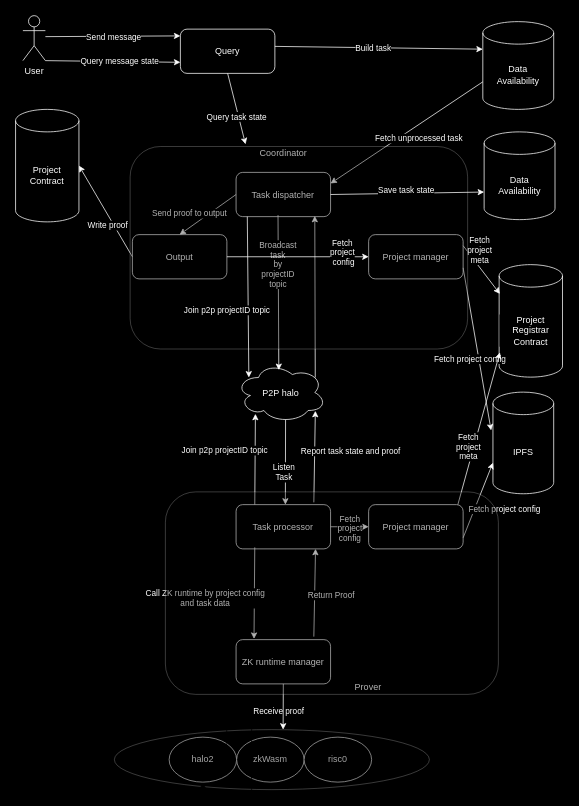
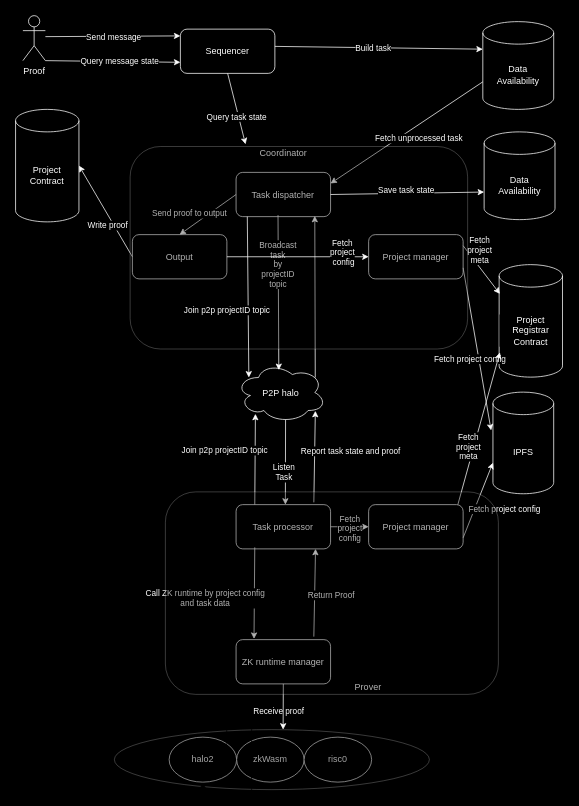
  <mxCell id="0" />
  <mxCell id="1" parent="0" />
- <mxCell id="2" value="User" style="shape=umlActor;verticalLabelPosition=bottom;verticalAlign=top;html=1;outlineConnect=0;strokeColor=#FFFFFF;fillColor=#000000;fontColor=#FFFFFF;labelBackgroundColor=#000000;" parent="1" vertex="1"><mxGeometry x="30" y="20" width="30" height="60" as="geometry" /></mxCell>
- <mxCell id="3" value="Query" style="rounded=1;whiteSpace=wrap;html=1;fontColor=#FFFFFF;labelBackgroundColor=#000000;fillColor=#000000;strokeColor=#FFFFFF;" parent="1" vertex="1"><mxGeometry x="240" y="38" width="126" height="59" as="geometry" /></mxCell>
+ <mxCell id="2" value="Proof" style="shape=umlActor;verticalLabelPosition=bottom;verticalAlign=top;html=1;outlineConnect=0;strokeColor=#FFFFFF;fillColor=#000000;fontColor=#FFFFFF;labelBackgroundColor=#000000;" parent="1" vertex="1"><mxGeometry x="30" y="20" width="30" height="60" as="geometry" /></mxCell>
+ <mxCell id="3" value="Sequencer" style="rounded=1;whiteSpace=wrap;html=1;fontColor=#FFFFFF;labelBackgroundColor=#000000;fillColor=#000000;strokeColor=#FFFFFF;" parent="1" vertex="1"><mxGeometry x="240" y="38" width="126" height="59" as="geometry" /></mxCell>
  <mxCell id="4" value="" style="endArrow=classic;html=1;rounded=0;strokeColor=#FFFFFF;fontColor=#FFFFFF;labelBackgroundColor=#000000;entryX=0;entryY=0.153;entryDx=0;entryDy=0;entryPerimeter=0;" parent="1" target="3" edge="1"><mxGeometry width="50" height="50" relative="1" as="geometry"><mxPoint x="60" y="48" as="sourcePoint" /><mxPoint x="220" y="48" as="targetPoint" /></mxGeometry></mxCell>
  <mxCell id="5" value="&lt;font style=&quot;&quot;&gt;Send message&lt;/font&gt;" style="edgeLabel;html=1;align=center;verticalAlign=middle;resizable=0;points=[];fontColor=#FFFFFF;labelBackgroundColor=#000000;" parent="4" vertex="1" connectable="0"><mxGeometry y="-1" relative="1" as="geometry"><mxPoint as="offset" /></mxGeometry></mxCell>
  <mxCell id="6" value="Data &lt;br&gt;Availability" style="shape=cylinder3;whiteSpace=wrap;html=1;boundedLbl=1;backgroundOutline=1;size=15;fontColor=#FFFFFF;labelBackgroundColor=#000000;strokeColor=#FFFFFF;fillColor=#000000;" parent="1" vertex="1"><mxGeometry x="643.25" y="28" width="94.5" height="117" as="geometry" /></mxCell>
  <mxCell id="7" value="" style="endArrow=classic;html=1;rounded=0;exitX=1;exitY=1;exitDx=0;exitDy=0;exitPerimeter=0;fontColor=#FFFFFF;labelBackgroundColor=#000000;strokeColor=#FFFFFF;entryX=0;entryY=0.75;entryDx=0;entryDy=0;" parent="1" edge="1"><mxGeometry width="50" height="50" relative="1" as="geometry"><mxPoint x="60" y="80" as="sourcePoint" /><mxPoint x="240" y="82.25" as="targetPoint" /></mxGeometry></mxCell>
  <mxCell id="8" value="Query message state" style="edgeLabel;html=1;align=center;verticalAlign=middle;resizable=0;points=[];fontColor=#FFFFFF;labelBackgroundColor=#000000;" parent="7" vertex="1" connectable="0"><mxGeometry x="-0.247" relative="1" as="geometry"><mxPoint x="31" as="offset" /></mxGeometry></mxCell>
  <mxCell id="9" value="Task dispatcher" style="rounded=1;whiteSpace=wrap;html=1;fontColor=#FFFFFF;labelBackgroundColor=#000000;strokeColor=#FFFFFF;fillColor=#000000;" parent="1" vertex="1"><mxGeometry x="314.25" y="229" width="126" height="59" as="geometry" /></mxCell>
  <mxCell id="10" value="" style="endArrow=classic;html=1;rounded=0;entryX=1;entryY=0.25;entryDx=0;entryDy=0;exitX=0;exitY=0;exitDx=0;exitDy=80.25;exitPerimeter=0;fontColor=#FFFFFF;labelBackgroundColor=#000000;strokeColor=#FFFFFF;" parent="1" source="6" target="9" edge="1"><mxGeometry width="50" height="50" relative="1" as="geometry"><mxPoint x="710" y="492" as="sourcePoint" /><mxPoint x="430" y="343.75" as="targetPoint" /></mxGeometry></mxCell>
  <mxCell id="11" value="Fetch&amp;nbsp;unprocessed task" style="edgeLabel;html=1;align=center;verticalAlign=middle;resizable=0;points=[];fontColor=#FFFFFF;labelBackgroundColor=#000000;" parent="10" vertex="1" connectable="0"><mxGeometry x="0.167" relative="1" as="geometry"><mxPoint x="32" y="-4" as="offset" /></mxGeometry></mxCell>
  <mxCell id="12" value="P2P halo" style="ellipse;shape=cloud;whiteSpace=wrap;html=1;fontColor=#FFFFFF;labelBackgroundColor=#000000;fillColor=#000000;strokeColor=#FFFFFF;" parent="1" vertex="1"><mxGeometry x="314.25" y="482.5" width="120" height="80" as="geometry" /></mxCell>
  <mxCell id="13" value="" style="endArrow=classic;html=1;rounded=0;entryX=0.475;entryY=0.125;entryDx=0;entryDy=0;entryPerimeter=0;exitX=0.444;exitY=0.966;exitDx=0;exitDy=0;exitPerimeter=0;fontColor=#FFFFFF;labelBackgroundColor=#000000;strokeColor=#FFFFFF;" parent="1" source="9" target="12" edge="1"><mxGeometry width="50" height="50" relative="1" as="geometry"><mxPoint x="228" y="243" as="sourcePoint" /><mxPoint x="350" y="562" as="targetPoint" /></mxGeometry></mxCell>
  <mxCell id="14" value="Broadcast&lt;br&gt;task&lt;br&gt;by&lt;br&gt;projectID&lt;br&gt;topic" style="edgeLabel;html=1;align=center;verticalAlign=middle;resizable=0;points=[];fontColor=#FFFFFF;labelBackgroundColor=#000000;" parent="13" vertex="1" connectable="0"><mxGeometry x="0.021" relative="1" as="geometry"><mxPoint x="-1" y="-39" as="offset" /></mxGeometry></mxCell>
  <mxCell id="15" value="" style="endArrow=classic;html=1;rounded=0;exitX=0.88;exitY=0.25;exitDx=0;exitDy=0;exitPerimeter=0;entryX=0.833;entryY=0.983;entryDx=0;entryDy=0;entryPerimeter=0;fontColor=#FFFFFF;labelBackgroundColor=#000000;strokeColor=#FFFFFF;" parent="1" source="12" target="9" edge="1"><mxGeometry width="50" height="50" relative="1" as="geometry"><mxPoint x="389" y="478" as="sourcePoint" /><mxPoint x="280" y="252" as="targetPoint" /></mxGeometry></mxCell>
  <mxCell id="16" value="Receive proof" style="edgeLabel;html=1;align=center;verticalAlign=middle;resizable=0;points=[];fontColor=#FFFFFF;labelBackgroundColor=#000000;" parent="15" vertex="1" connectable="0"><mxGeometry x="-0.049" y="-1" relative="1" as="geometry"><mxPoint x="-50" y="546" as="offset" /></mxGeometry></mxCell>
  <mxCell id="17" value="" style="endArrow=classic;html=1;rounded=0;fontColor=#FFFFFF;labelBackgroundColor=#000000;strokeColor=#FFFFFF;exitX=1;exitY=0.39;exitDx=0;exitDy=0;entryX=0;entryY=0;entryDx=0;entryDy=36.75;entryPerimeter=0;exitPerimeter=0;" parent="1" source="3" target="6" edge="1"><mxGeometry width="50" height="50" relative="1" as="geometry"><mxPoint x="390" y="368" as="sourcePoint" /><mxPoint x="640" y="82" as="targetPoint" /></mxGeometry></mxCell>
  <mxCell id="18" value="Build task" style="edgeLabel;html=1;align=center;verticalAlign=middle;resizable=0;points=[];fontColor=#FFFFFF;labelBackgroundColor=#000000;" parent="17" vertex="1" connectable="0"><mxGeometry x="-0.052" relative="1" as="geometry"><mxPoint as="offset" /></mxGeometry></mxCell>
  <mxCell id="19" value="Task&amp;nbsp;processor" style="rounded=1;whiteSpace=wrap;html=1;fontColor=#FFFFFF;labelBackgroundColor=#000000;fillColor=#000000;strokeColor=#FFFFFF;" parent="1" vertex="1"><mxGeometry x="314.25" y="672" width="126" height="59" as="geometry" /></mxCell>
  <mxCell id="20" value="" style="endArrow=classic;html=1;rounded=0;exitX=0.55;exitY=0.95;exitDx=0;exitDy=0;exitPerimeter=0;fontColor=#FFFFFF;labelBackgroundColor=#000000;strokeColor=#FFFFFF;" parent="1" source="12" edge="1"><mxGeometry width="50" height="50" relative="1" as="geometry"><mxPoint x="330" y="542" as="sourcePoint" /><mxPoint x="380" y="672" as="targetPoint" /></mxGeometry></mxCell>
  <mxCell id="21" value="Listen&lt;br&gt;Task" style="edgeLabel;html=1;align=center;verticalAlign=middle;resizable=0;points=[];fontColor=#FFFFFF;labelBackgroundColor=#000000;" parent="20" vertex="1" connectable="0"><mxGeometry x="-0.012" y="-2" relative="1" as="geometry"><mxPoint x="-1" y="14" as="offset" /></mxGeometry></mxCell>
  <mxCell id="22" value="" style="endArrow=classic;html=1;rounded=0;entryX=0.881;entryY=0.806;entryDx=0;entryDy=0;entryPerimeter=0;exitX=0.823;exitY=-0.051;exitDx=0;exitDy=0;exitPerimeter=0;fontColor=#FFFFFF;labelBackgroundColor=#000000;strokeColor=#FFFFFF;" parent="1" source="19" target="12" edge="1"><mxGeometry width="50" height="50" relative="1" as="geometry"><mxPoint x="140" y="462" as="sourcePoint" /><mxPoint x="170" y="522" as="targetPoint" /></mxGeometry></mxCell>
  <mxCell id="23" value="Report task state and proof" style="edgeLabel;html=1;align=center;verticalAlign=middle;resizable=0;points=[];fontColor=#FFFFFF;labelBackgroundColor=#000000;" parent="22" vertex="1" connectable="0"><mxGeometry x="0.06" y="1" relative="1" as="geometry"><mxPoint x="48" y="-3" as="offset" /></mxGeometry></mxCell>
  <mxCell id="24" value="halo2" style="ellipse;whiteSpace=wrap;html=1;fontColor=#FFFFFF;labelBackgroundColor=#000000;fillColor=#000000;strokeColor=#FFFFFF;" parent="1" vertex="1"><mxGeometry x="225" y="982" width="90" height="60" as="geometry" /></mxCell>
  <mxCell id="25" value="zkWasm" style="ellipse;whiteSpace=wrap;html=1;fontColor=#FFFFFF;labelBackgroundColor=#000000;fillColor=#000000;strokeColor=#FFFFFF;" parent="1" vertex="1"><mxGeometry x="315" y="982" width="90" height="60" as="geometry" /></mxCell>
  <mxCell id="26" value="risc0" style="ellipse;whiteSpace=wrap;html=1;fontColor=#FFFFFF;labelBackgroundColor=#000000;fillColor=#000000;strokeColor=#FFFFFF;" parent="1" vertex="1"><mxGeometry x="405" y="982" width="90" height="60" as="geometry" /></mxCell>
  <mxCell id="27" value="" style="ellipse;whiteSpace=wrap;html=1;opacity=30;shadow=1;fontColor=#FFFFFF;labelBackgroundColor=#000000;fillColor=#000000;strokeColor=#FFFFFF;strokeWidth=1;" parent="1" vertex="1"><mxGeometry x="152" y="972" width="420" height="80" as="geometry" /></mxCell>
  <mxCell id="28" value="ZK runtime manager" style="rounded=1;whiteSpace=wrap;html=1;fontColor=#FFFFFF;labelBackgroundColor=#000000;fillColor=#000000;strokeColor=#FFFFFF;" parent="1" vertex="1"><mxGeometry x="314.25" y="852" width="126" height="59" as="geometry" /></mxCell>
  <mxCell id="29" value="" style="endArrow=classic;html=1;rounded=0;exitX=0.5;exitY=1;exitDx=0;exitDy=0;fontColor=#FFFFFF;labelBackgroundColor=#000000;strokeColor=#FFFFFF;" parent="1" source="28" edge="1"><mxGeometry width="50" height="50" relative="1" as="geometry"><mxPoint x="7" y="851" as="sourcePoint" /><mxPoint x="377" y="972" as="targetPoint" /></mxGeometry></mxCell>
  <mxCell id="30" value="" style="endArrow=classic;html=1;rounded=0;entryX=0.19;entryY=-0.017;entryDx=0;entryDy=0;entryPerimeter=0;exitX=0.198;exitY=0.966;exitDx=0;exitDy=0;exitPerimeter=0;fontColor=#FFFFFF;labelBackgroundColor=#000000;strokeColor=#FFFFFF;" parent="1" source="19" target="28" edge="1"><mxGeometry width="50" height="50" relative="1" as="geometry"><mxPoint x="249" y="695" as="sourcePoint" /><mxPoint x="29" y="785" as="targetPoint" /></mxGeometry></mxCell>
  <mxCell id="31" value="Call ZK runtime by project config &lt;br&gt;and task data" style="edgeLabel;html=1;align=center;verticalAlign=middle;resizable=0;points=[];fontColor=#FFFFFF;labelBackgroundColor=#000000;" parent="30" vertex="1" connectable="0"><mxGeometry x="-0.429" y="3" relative="1" as="geometry"><mxPoint x="-69" y="32" as="offset" /></mxGeometry></mxCell>
  <mxCell id="32" value="Project manager" style="rounded=1;whiteSpace=wrap;html=1;fontColor=#FFFFFF;labelBackgroundColor=#000000;fillColor=#000000;strokeColor=#FFFFFF;" parent="1" vertex="1"><mxGeometry x="491" y="312" width="126" height="59" as="geometry" /></mxCell>
  <mxCell id="33" value="" style="endArrow=classic;html=1;rounded=0;exitX=1;exitY=0.5;exitDx=0;exitDy=0;fontColor=#FFFFFF;labelBackgroundColor=#000000;strokeColor=#FFFFFF;entryX=0;entryY=0.5;entryDx=0;entryDy=0;" parent="1" source="19" target="56" edge="1"><mxGeometry width="50" height="50" relative="1" as="geometry"><mxPoint x="579" y="825" as="sourcePoint" /><mxPoint x="600" y="682" as="targetPoint" /></mxGeometry></mxCell>
  <mxCell id="34" value="Fetch&lt;br&gt;project&lt;br&gt;config" style="edgeLabel;html=1;align=center;verticalAlign=middle;resizable=0;points=[];fontColor=#FFFFFF;labelBackgroundColor=#000000;" parent="33" vertex="1" connectable="0"><mxGeometry x="-0.04" relative="1" as="geometry"><mxPoint x="1" y="2" as="offset" /></mxGeometry></mxCell>
  <mxCell id="35" value="" style="endArrow=classic;html=1;rounded=0;entryX=0.841;entryY=1;entryDx=0;entryDy=0;entryPerimeter=0;exitX=0.823;exitY=-0.068;exitDx=0;exitDy=0;exitPerimeter=0;fontColor=#FFFFFF;labelBackgroundColor=#000000;strokeColor=#FFFFFF;" parent="1" source="28" target="19" edge="1"><mxGeometry width="50" height="50" relative="1" as="geometry"><mxPoint x="260" y="812" as="sourcePoint" /><mxPoint x="559" y="785" as="targetPoint" /></mxGeometry></mxCell>
  <mxCell id="36" value="Return Proof" style="edgeLabel;html=1;align=center;verticalAlign=middle;resizable=0;points=[];fontColor=#FFFFFF;labelBackgroundColor=#000000;" parent="35" vertex="1" connectable="0"><mxGeometry x="-0.042" y="-2" relative="1" as="geometry"><mxPoint x="19" as="offset" /></mxGeometry></mxCell>
  <mxCell id="37" value="Output" style="rounded=1;whiteSpace=wrap;html=1;fontColor=#FFFFFF;labelBackgroundColor=#000000;fillColor=#000000;strokeColor=#FFFFFF;" parent="1" vertex="1"><mxGeometry x="176" y="312" width="126" height="59" as="geometry" /></mxCell>
  <mxCell id="38" value="" style="endArrow=classic;html=1;rounded=0;exitX=0;exitY=0.5;exitDx=0;exitDy=0;entryX=0.5;entryY=0;entryDx=0;entryDy=0;fontColor=#FFFFFF;labelBackgroundColor=#000000;strokeColor=#FFFFFF;" parent="1" source="9" target="37" edge="1"><mxGeometry width="50" height="50" relative="1" as="geometry"><mxPoint x="659" y="985" as="sourcePoint" /><mxPoint x="709" y="935" as="targetPoint" /></mxGeometry></mxCell>
  <mxCell id="39" value="Send proof to output" style="edgeLabel;html=1;align=center;verticalAlign=middle;resizable=0;points=[];fontColor=#FFFFFF;labelBackgroundColor=#000000;" parent="38" vertex="1" connectable="0"><mxGeometry x="-0.012" y="-1" relative="1" as="geometry"><mxPoint x="-25" y="-1" as="offset" /></mxGeometry></mxCell>
  <mxCell id="40" value="Project&lt;br&gt;Registrar Contract" style="shape=cylinder3;whiteSpace=wrap;html=1;boundedLbl=1;backgroundOutline=1;size=15;fontColor=#FFFFFF;labelBackgroundColor=#000000;fillColor=#000000;strokeColor=#FFFFFF;" parent="1" vertex="1"><mxGeometry x="665" y="352" width="84.5" height="150" as="geometry" /></mxCell>
  <mxCell id="41" value="IPFS" style="shape=cylinder3;whiteSpace=wrap;html=1;boundedLbl=1;backgroundOutline=1;size=15;fontColor=#FFFFFF;labelBackgroundColor=#000000;fillColor=#000000;strokeColor=#FFFFFF;" parent="1" vertex="1"><mxGeometry x="656.75" y="522" width="81" height="135.5" as="geometry" /></mxCell>
  <mxCell id="42" value="" style="endArrow=classic;html=1;rounded=0;exitX=1;exitY=0.25;exitDx=0;exitDy=0;fontColor=#FFFFFF;labelBackgroundColor=#000000;strokeColor=#FFFFFF;entryX=0.012;entryY=0.26;entryDx=0;entryDy=0;entryPerimeter=0;" parent="1" source="32" target="40" edge="1"><mxGeometry width="50" height="50" relative="1" as="geometry"><mxPoint x="627" y="1005" as="sourcePoint" /><mxPoint x="635" y="303" as="targetPoint" /></mxGeometry></mxCell>
  <mxCell id="43" value="Fetch&lt;br&gt;project&lt;br&gt;meta" style="edgeLabel;html=1;align=center;verticalAlign=middle;resizable=0;points=[];fontColor=#FFFFFF;labelBackgroundColor=#000000;" parent="42" vertex="1" connectable="0"><mxGeometry x="-0.122" y="2" relative="1" as="geometry"><mxPoint x="-1" y="-21" as="offset" /></mxGeometry></mxCell>
  <mxCell id="44" value="" style="endArrow=classic;html=1;rounded=0;exitX=1;exitY=0.75;exitDx=0;exitDy=0;entryX=-0.03;entryY=0.377;entryDx=0;entryDy=0;entryPerimeter=0;fontColor=#FFFFFF;labelBackgroundColor=#000000;strokeColor=#FFFFFF;" parent="1" source="32" target="41" edge="1"><mxGeometry width="50" height="50" relative="1" as="geometry"><mxPoint x="547" y="995" as="sourcePoint" /><mxPoint x="718" y="649.05" as="targetPoint" /></mxGeometry></mxCell>
  <mxCell id="45" value="Fetch project config" style="edgeLabel;html=1;align=center;verticalAlign=middle;resizable=0;points=[];fontColor=#FFFFFF;labelBackgroundColor=#000000;" parent="44" vertex="1" connectable="0"><mxGeometry x="0.025" y="-3" relative="1" as="geometry"><mxPoint x="-8" y="9" as="offset" /></mxGeometry></mxCell>
  <mxCell id="46" value="" style="endArrow=classic;html=1;rounded=0;exitX=0;exitY=0.5;exitDx=0;exitDy=0;entryX=1;entryY=0.5;entryDx=0;entryDy=0;entryPerimeter=0;fontColor=#FFFFFF;labelBackgroundColor=#000000;strokeColor=#FFFFFF;" parent="1" source="37" target="55" edge="1"><mxGeometry width="50" height="50" relative="1" as="geometry"><mxPoint x="607" y="1005" as="sourcePoint" /><mxPoint x="420" y="602" as="targetPoint" /></mxGeometry></mxCell>
  <mxCell id="47" value="Write proof" style="edgeLabel;html=1;align=center;verticalAlign=middle;resizable=0;points=[];fontColor=#FFFFFF;labelBackgroundColor=#000000;" parent="46" vertex="1" connectable="0"><mxGeometry x="-0.337" relative="1" as="geometry"><mxPoint x="-10" y="-1" as="offset" /></mxGeometry></mxCell>
  <mxCell id="48" value="Coordinator" style="text;html=1;align=center;verticalAlign=middle;resizable=0;points=[];autosize=1;strokeColor=none;fillColor=none;fontColor=#FFFFFF;labelBackgroundColor=#000000;" parent="1" vertex="1"><mxGeometry x="332.25" y="188.5" width="90" height="30" as="geometry" /></mxCell>
  <mxCell id="49" value="" style="rounded=1;whiteSpace=wrap;html=1;opacity=30;fontColor=#FFFFFF;labelBackgroundColor=#000000;fillColor=#000000;strokeColor=#FFFFFF;" parent="1" vertex="1"><mxGeometry x="173" y="194.5" width="450" height="270" as="geometry" /></mxCell>
  <mxCell id="50" value="Prover" style="text;html=1;align=center;verticalAlign=middle;resizable=0;points=[];autosize=1;strokeColor=none;fillColor=none;fontColor=#FFFFFF;labelBackgroundColor=#000000;" parent="1" vertex="1"><mxGeometry x="460" y="900" width="60" height="30" as="geometry" /></mxCell>
  <mxCell id="51" value="" style="endArrow=classic;html=1;rounded=0;exitX=0.119;exitY=1;exitDx=0;exitDy=0;exitPerimeter=0;entryX=0.142;entryY=0.25;entryDx=0;entryDy=0;entryPerimeter=0;fontColor=#FFFFFF;labelBackgroundColor=#000000;strokeColor=#FFFFFF;" parent="1" source="9" target="12" edge="1"><mxGeometry width="50" height="50" relative="1" as="geometry"><mxPoint x="50" y="482" as="sourcePoint" /><mxPoint x="100" y="432" as="targetPoint" /></mxGeometry></mxCell>
  <mxCell id="52" value="Join p2p projectID topic" style="edgeLabel;html=1;align=center;verticalAlign=middle;resizable=0;points=[];fontColor=#FFFFFF;labelBackgroundColor=#000000;" parent="51" vertex="1" connectable="0"><mxGeometry x="0.094" y="3" relative="1" as="geometry"><mxPoint x="-32" y="8" as="offset" /></mxGeometry></mxCell>
  <mxCell id="53" value="" style="endArrow=classic;html=1;rounded=0;exitX=0.198;exitY=0;exitDx=0;exitDy=0;entryX=0.215;entryY=0.856;entryDx=0;entryDy=0;entryPerimeter=0;exitPerimeter=0;fontColor=#FFFFFF;labelBackgroundColor=#000000;strokeColor=#FFFFFF;" parent="1" source="19" target="12" edge="1"><mxGeometry width="50" height="50" relative="1" as="geometry"><mxPoint x="40" y="412" as="sourcePoint" /><mxPoint x="90" y="362" as="targetPoint" /></mxGeometry></mxCell>
  <mxCell id="54" value="Join p2p projectID topic" style="edgeLabel;html=1;align=center;verticalAlign=middle;resizable=0;points=[];fontColor=#FFFFFF;labelBackgroundColor=#000000;" parent="53" vertex="1" connectable="0"><mxGeometry x="0.189" y="1" relative="1" as="geometry"><mxPoint x="-40" as="offset" /></mxGeometry></mxCell>
  <mxCell id="55" value="Project&lt;br&gt;Contract" style="shape=cylinder3;whiteSpace=wrap;html=1;boundedLbl=1;backgroundOutline=1;size=15;fontColor=#FFFFFF;labelBackgroundColor=#000000;fillColor=#000000;strokeColor=#FFFFFF;" parent="1" vertex="1"><mxGeometry x="20.25" y="145" width="84.5" height="150" as="geometry" /></mxCell>
  <mxCell id="56" value="Project manager" style="rounded=1;whiteSpace=wrap;html=1;fontColor=#FFFFFF;labelBackgroundColor=#000000;fillColor=#000000;strokeColor=#FFFFFF;" parent="1" vertex="1"><mxGeometry x="491" y="672" width="126" height="59" as="geometry" /></mxCell>
  <mxCell id="57" value="" style="endArrow=classic;html=1;rounded=0;fontColor=#FFFFFF;labelBackgroundColor=#000000;strokeColor=#FFFFFF;exitX=0.944;exitY=0;exitDx=0;exitDy=0;exitPerimeter=0;entryX=0.012;entryY=0.78;entryDx=0;entryDy=0;entryPerimeter=0;" parent="1" source="56" target="40" edge="1"><mxGeometry width="50" height="50" relative="1" as="geometry"><mxPoint x="620" y="721" as="sourcePoint" /><mxPoint x="700" y="721" as="targetPoint" /></mxGeometry></mxCell>
  <mxCell id="58" value="Fetch&lt;br&gt;project&lt;br&gt;meta" style="edgeLabel;html=1;align=center;verticalAlign=middle;resizable=0;points=[];fontColor=#FFFFFF;labelBackgroundColor=#000000;" parent="57" vertex="1" connectable="0"><mxGeometry x="-0.122" y="2" relative="1" as="geometry"><mxPoint x="-9" y="12" as="offset" /></mxGeometry></mxCell>
  <mxCell id="59" value="" style="endArrow=classic;html=1;rounded=0;exitX=1;exitY=0.75;exitDx=0;exitDy=0;entryX=0;entryY=0;entryDx=0;entryDy=94.125;entryPerimeter=0;fontColor=#FFFFFF;labelBackgroundColor=#000000;strokeColor=#FFFFFF;" parent="1" source="56" target="41" edge="1"><mxGeometry width="50" height="50" relative="1" as="geometry"><mxPoint x="627" y="366" as="sourcePoint" /><mxPoint x="664" y="583" as="targetPoint" /></mxGeometry></mxCell>
  <mxCell id="60" value="Fetch project config" style="edgeLabel;html=1;align=center;verticalAlign=middle;resizable=0;points=[];fontColor=#FFFFFF;labelBackgroundColor=#000000;" parent="59" vertex="1" connectable="0"><mxGeometry x="0.025" y="-3" relative="1" as="geometry"><mxPoint x="31" y="11" as="offset" /></mxGeometry></mxCell>
  <mxCell id="61" style="edgeStyle=orthogonalEdgeStyle;rounded=0;orthogonalLoop=1;jettySize=auto;html=1;exitX=1;exitY=0;exitDx=0;exitDy=0;" parent="1" source="24" target="24" edge="1"><mxGeometry relative="1" as="geometry" /></mxCell>
  <mxCell id="62" value="" style="rounded=1;whiteSpace=wrap;html=1;opacity=30;fontColor=#FFFFFF;labelBackgroundColor=#000000;fillColor=#000000;strokeColor=#FFFFFF;" parent="1" vertex="1"><mxGeometry x="220" y="655" width="444" height="270" as="geometry" /></mxCell>
  <mxCell id="63" value="Data &lt;br&gt;Availability" style="shape=cylinder3;whiteSpace=wrap;html=1;boundedLbl=1;backgroundOutline=1;size=15;fontColor=#FFFFFF;labelBackgroundColor=#000000;strokeColor=#FFFFFF;fillColor=#000000;" parent="1" vertex="1"><mxGeometry x="645" y="175" width="94.5" height="117" as="geometry" /></mxCell>
  <mxCell id="64" value="" style="endArrow=classic;html=1;rounded=0;entryX=0;entryY=0.5;entryDx=0;entryDy=0;exitX=1;exitY=0.5;exitDx=0;exitDy=0;fontColor=#FFFFFF;labelBackgroundColor=#000000;strokeColor=#FFFFFF;" parent="1" source="37" target="32" edge="1"><mxGeometry width="50" height="50" relative="1" as="geometry"><mxPoint x="649" y="112" as="sourcePoint" /><mxPoint x="450" y="254" as="targetPoint" /></mxGeometry></mxCell>
  <mxCell id="65" value="Fetch &lt;br&gt;project&lt;br&gt;&amp;nbsp;config" style="edgeLabel;html=1;align=center;verticalAlign=middle;resizable=0;points=[];fontColor=#FFFFFF;labelBackgroundColor=#000000;" parent="64" vertex="1" connectable="0"><mxGeometry x="0.167" relative="1" as="geometry"><mxPoint x="43" y="-6" as="offset" /></mxGeometry></mxCell>
  <mxCell id="66" value="" style="endArrow=classic;html=1;rounded=0;exitX=1;exitY=0.5;exitDx=0;exitDy=0;fontColor=#FFFFFF;labelBackgroundColor=#000000;strokeColor=#FFFFFF;entryX=0;entryY=0;entryDx=0;entryDy=80.25;entryPerimeter=0;" parent="1" source="9" target="63" edge="1"><mxGeometry width="50" height="50" relative="1" as="geometry"><mxPoint x="649" y="112" as="sourcePoint" /><mxPoint x="640" y="259" as="targetPoint" /></mxGeometry></mxCell>
  <mxCell id="67" value="Save task state" style="edgeLabel;html=1;align=center;verticalAlign=middle;resizable=0;points=[];fontColor=#FFFFFF;labelBackgroundColor=#000000;" parent="66" vertex="1" connectable="0"><mxGeometry x="0.167" relative="1" as="geometry"><mxPoint x="-19" y="-4" as="offset" /></mxGeometry></mxCell>
  <mxCell id="68" value="" style="endArrow=classic;html=1;rounded=0;fontColor=#FFFFFF;labelBackgroundColor=#000000;strokeColor=#FFFFFF;exitX=0.5;exitY=1;exitDx=0;exitDy=0;entryX=0.342;entryY=-0.011;entryDx=0;entryDy=0;entryPerimeter=0;" parent="1" source="3" target="49" edge="1"><mxGeometry width="50" height="50" relative="1" as="geometry"><mxPoint x="376" y="92" as="sourcePoint" /><mxPoint x="655" y="90" as="targetPoint" /></mxGeometry></mxCell>
  <mxCell id="69" value="Query task state" style="edgeLabel;html=1;align=center;verticalAlign=middle;resizable=0;points=[];fontColor=#FFFFFF;labelBackgroundColor=#000000;" parent="68" vertex="1" connectable="0"><mxGeometry x="-0.052" relative="1" as="geometry"><mxPoint y="13" as="offset" /></mxGeometry></mxCell>
